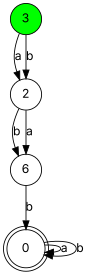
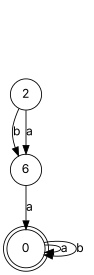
  digraph {
    fontname=Inter
    rankdir=TB
    node [fillcolor=white fontname=Inter shape=circle style=filled]
    edge [fontname=Inter]
-   3 [fillcolor=green]
    2
    n3 [label=6]
    0 [shape=doublecircle]
-   3 -> 2 [label=a]
-   3 -> 2 [label=b]
    2 -> n3 [label=b]
    2 -> n3 [label=a]
-   n3 -> 0 [label=b]
+   n3 -> 0 [label=a]
    0 -> 0 [label=a]
    0 -> 0 [label=b]
  }
